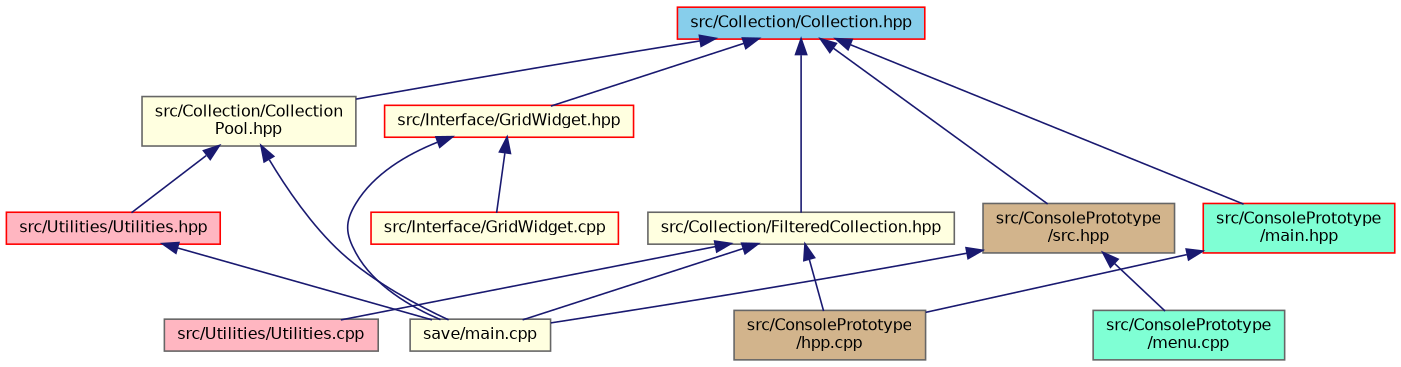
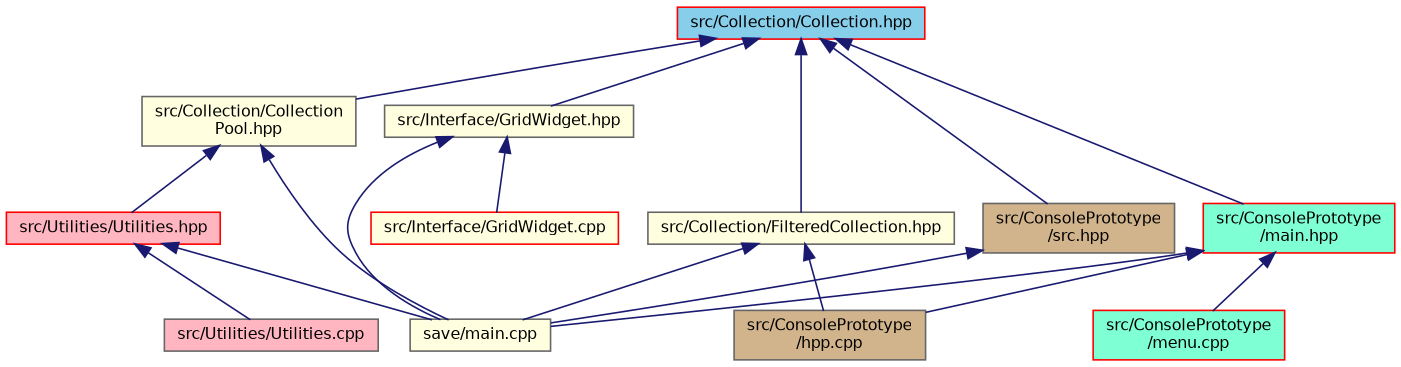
  digraph {
    node [color=gray40 fillcolor=lightyellow fontname=Helvetica fontsize=10 shape=record style=filled]
    edge [color=midnightblue dir=back fontname=Helvetica fontsize=10 labelfontname=Helvetica labelfontsize=10 style=solid]
    n1 [color=red fillcolor=skyblue fontcolor=black height=0.2 label="src/Collection/Collection.hpp" width=0.4]
    n2 [height=0.2 label="src/Collection/Collection\lPool.hpp" width=0.4]
    n3 [height=0.2 label="src/Collection/FilteredCollection.hpp" width=0.4]
    n4 [fillcolor=tan height=0.2 label="src/ConsolePrototype\l/src.hpp" width=0.4]
    n5 [color=red fillcolor=aquamarine height=0.2 label="src/ConsolePrototype\l/main.hpp" width=0.4]
-   n6 [color=red height=0.2 label="src/Interface/GridWidget.hpp" width=0.4]
+   n6 [height=0.2 label="src/Interface/GridWidget.hpp" width=0.4]
    n7 [height=0.2 label="save/main.cpp" width=0.4]
    n8 [color=red fillcolor=lightpink height=0.2 label="src/Utilities/Utilities.hpp" width=0.4]
    n9 [fillcolor=tan height=0.2 label="src/ConsolePrototype\l/hpp.cpp" width=0.4]
-   n10 [fillcolor=aquamarine height=0.2 label="src/ConsolePrototype\l/menu.cpp" width=0.4]
+   n10 [color=red fillcolor=aquamarine height=0.2 label="src/ConsolePrototype\l/menu.cpp" width=0.4]
    n11 [color=red height=0.2 label="src/Interface/GridWidget.cpp" width=0.4]
    n12 [fillcolor=lightpink height=0.2 label="src/Utilities/Utilities.cpp" width=0.4]
    n1 -> n2
    n1 -> n3
    n1 -> n4
    n1 -> n5
    n1 -> n6
    n2 -> n7
    n2 -> n8
    n3 -> n7
    n3 -> n9
    n4 -> n7
-   n4 -> n10
+   n5 -> n10
+   n5 -> n7
    n5 -> n9
    n6 -> n7
    n6 -> n11
    n8 -> n7
-   n3 -> n12
+   n8 -> n12
  }
